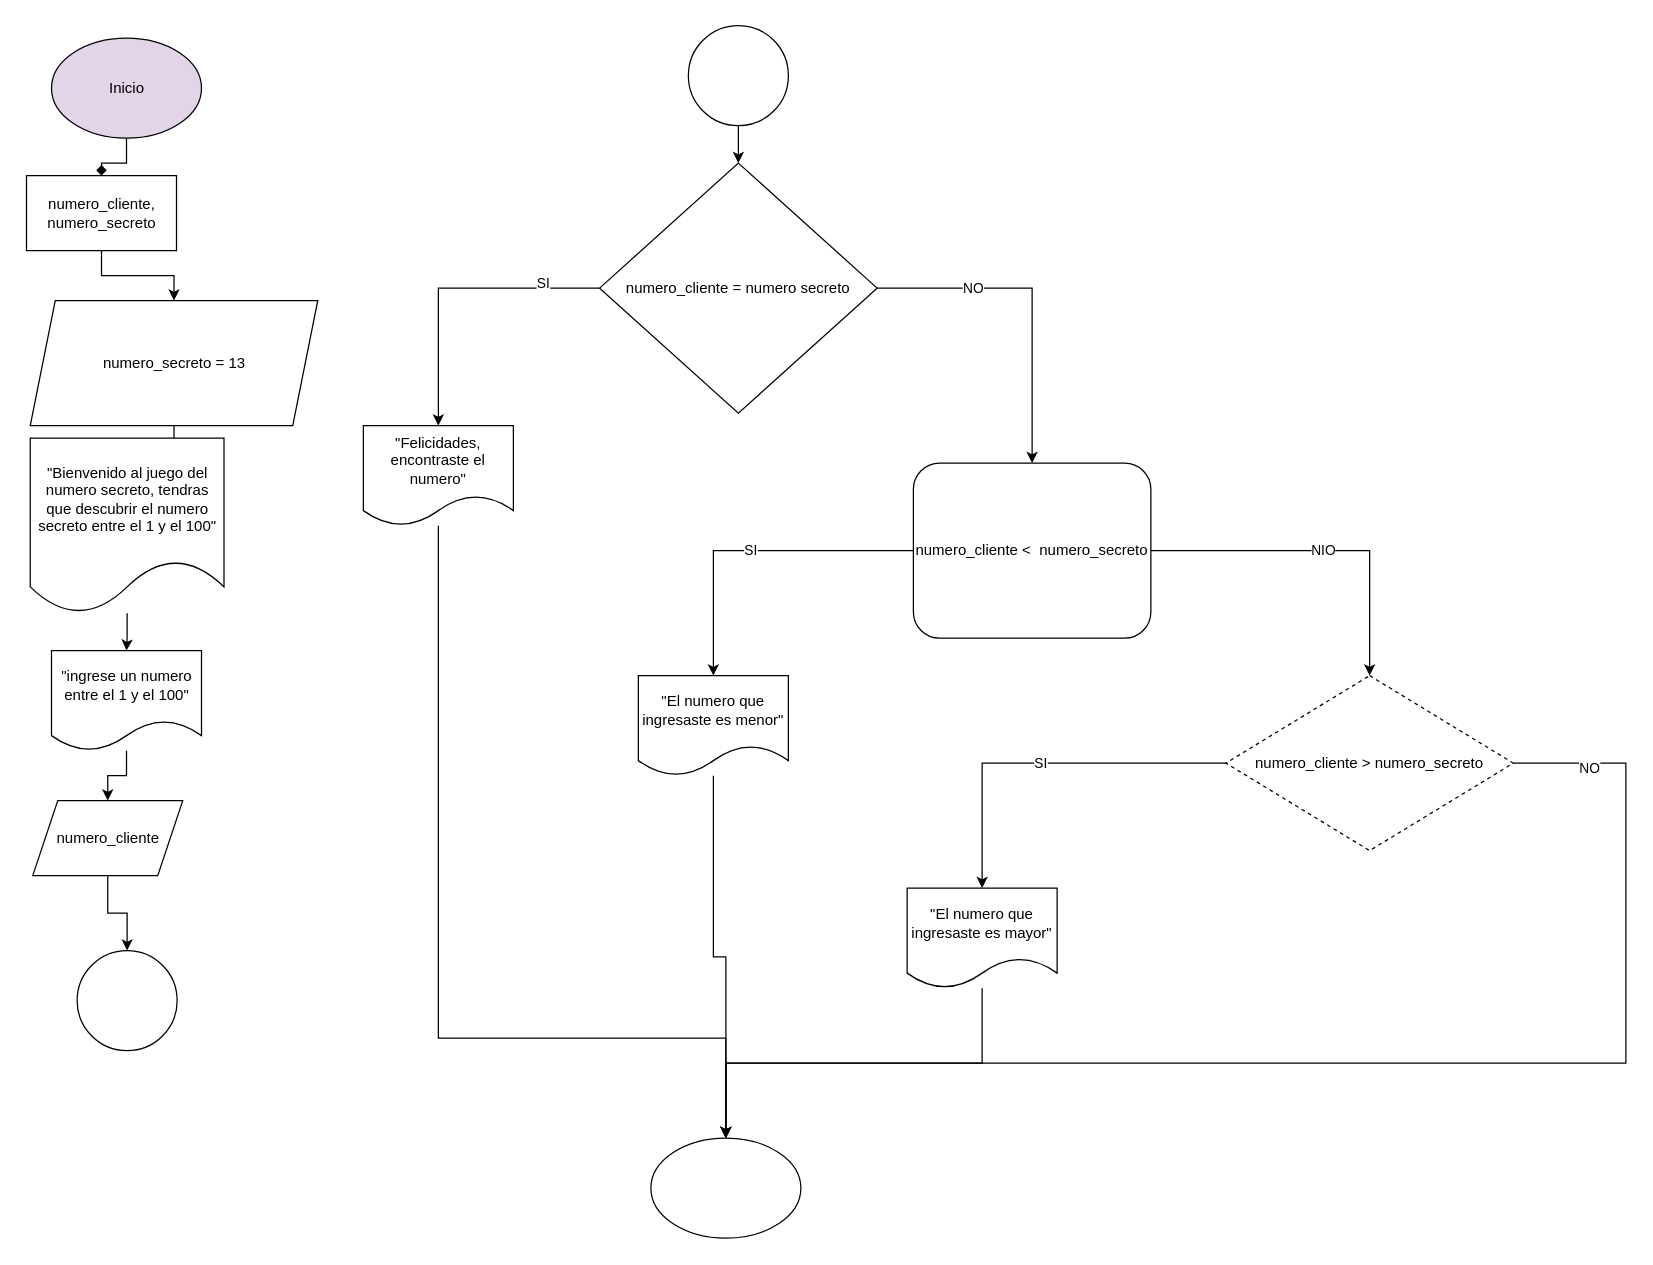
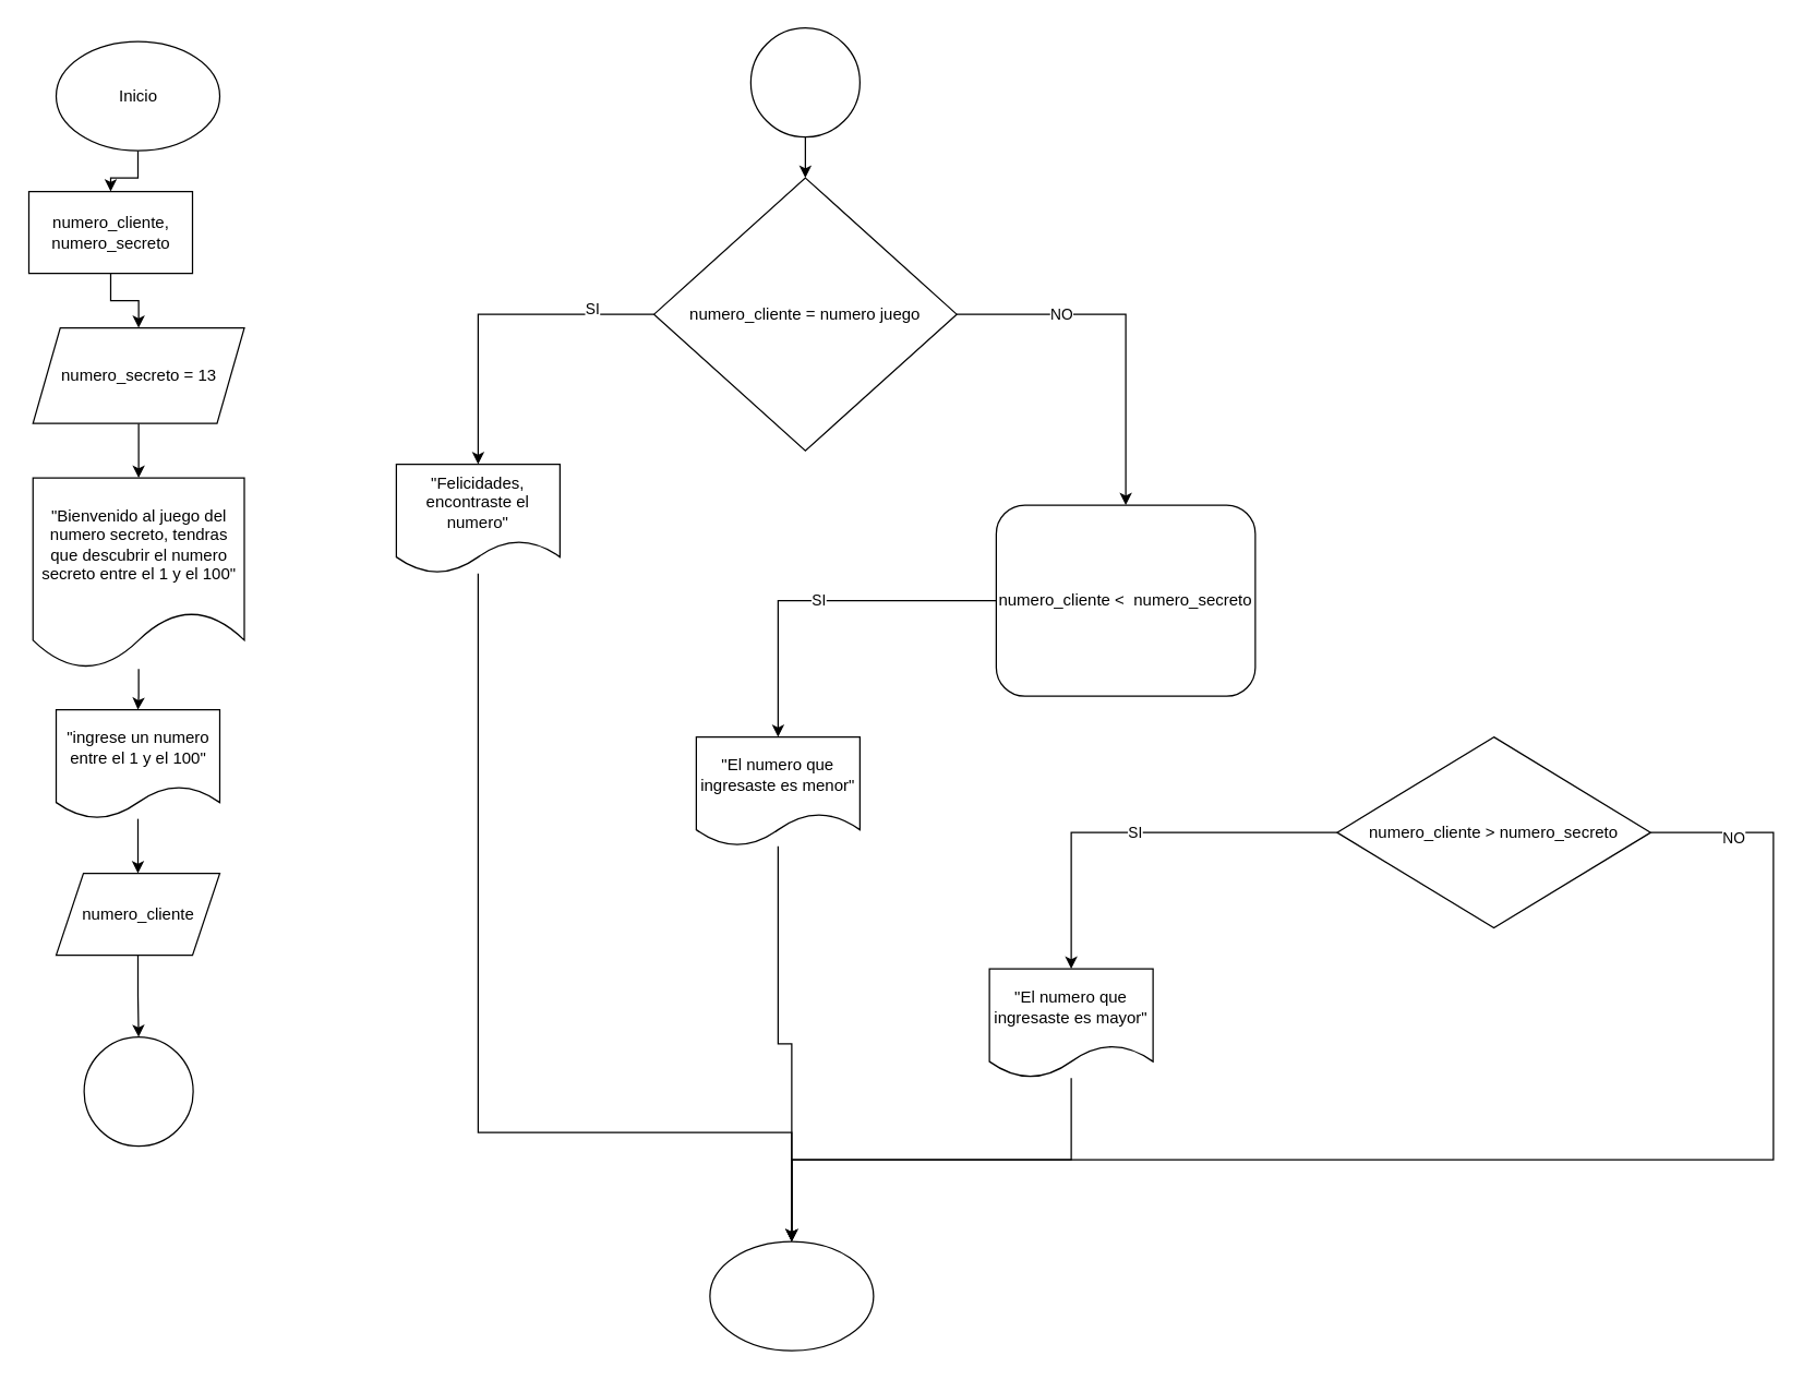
  <mxCell id="0" />
  <mxCell id="1" parent="0" />
- <mxCell id="2" value="" style="edgeStyle=orthogonalEdgeStyle;rounded=0;orthogonalLoop=1;jettySize=auto;html=1;endArrow=diamond;" edge="1" parent="1" source="3" target="5"><mxGeometry relative="1" as="geometry" /></mxCell>
- <mxCell id="3" value="Inicio" style="ellipse;whiteSpace=wrap;html=1;fillColor=#e1d5e7;" vertex="1" parent="1"><mxGeometry x="40.5" y="30" width="120" height="80" as="geometry" /></mxCell>
+ <mxCell id="2" value="" style="edgeStyle=orthogonalEdgeStyle;rounded=0;orthogonalLoop=1;jettySize=auto;html=1;" edge="1" parent="1" source="3" target="5"><mxGeometry relative="1" as="geometry" /></mxCell>
+ <mxCell id="3" value="Inicio" style="ellipse;whiteSpace=wrap;html=1;" vertex="1" parent="1"><mxGeometry x="40.5" y="30" width="120" height="80" as="geometry" /></mxCell>
  <mxCell id="4" value="" style="edgeStyle=orthogonalEdgeStyle;rounded=0;orthogonalLoop=1;jettySize=auto;html=1;" edge="1" parent="1" source="5" target="7"><mxGeometry relative="1" as="geometry" /></mxCell>
  <mxCell id="5" value="numero_cliente, numero_secreto" style="rounded=0;whiteSpace=wrap;html=1;" vertex="1" parent="1"><mxGeometry x="20.5" y="140" width="120" height="60" as="geometry" /></mxCell>
  <mxCell id="6" value="" style="edgeStyle=orthogonalEdgeStyle;rounded=0;orthogonalLoop=1;jettySize=auto;html=1;" edge="1" parent="1" source="7" target="9"><mxGeometry relative="1" as="geometry" /></mxCell>
- <mxCell id="7" value="numero_secreto = 13" style="shape=parallelogram;perimeter=parallelogramPerimeter;whiteSpace=wrap;html=1;fixedSize=1;" vertex="1" parent="1"><mxGeometry x="23.5" y="240" width="230" height="100" as="geometry" /></mxCell>
+ <mxCell id="7" value="numero_secreto = 13" style="shape=parallelogram;perimeter=parallelogramPerimeter;whiteSpace=wrap;html=1;fixedSize=1;" vertex="1" parent="1"><mxGeometry x="23.5" y="240" width="155" height="70" as="geometry" /></mxCell>
  <mxCell id="8" value="" style="edgeStyle=orthogonalEdgeStyle;rounded=0;orthogonalLoop=1;jettySize=auto;html=1;" edge="1" parent="1" source="9" target="11"><mxGeometry relative="1" as="geometry" /></mxCell>
  <mxCell id="9" value="&quot;Bienvenido al juego del numero secreto, tendras que descubrir el numero secreto entre el 1 y el 100&quot;" style="shape=document;whiteSpace=wrap;html=1;boundedLbl=1;" vertex="1" parent="1"><mxGeometry x="23.5" y="350" width="155" height="140" as="geometry" /></mxCell>
  <mxCell id="10" value="" style="edgeStyle=orthogonalEdgeStyle;rounded=0;orthogonalLoop=1;jettySize=auto;html=1;" edge="1" parent="1" source="11" target="13"><mxGeometry relative="1" as="geometry" /></mxCell>
  <mxCell id="11" value="&quot;ingrese un numero entre el 1 y el 100&quot;" style="shape=document;whiteSpace=wrap;html=1;boundedLbl=1;" vertex="1" parent="1"><mxGeometry x="40.5" y="520" width="120" height="80" as="geometry" /></mxCell>
  <mxCell id="12" value="" style="edgeStyle=orthogonalEdgeStyle;rounded=0;orthogonalLoop=1;jettySize=auto;html=1;" edge="1" parent="1" source="13" target="19"><mxGeometry relative="1" as="geometry" /></mxCell>
- <mxCell id="13" value="numero_cliente" style="shape=parallelogram;perimeter=parallelogramPerimeter;whiteSpace=wrap;html=1;fixedSize=1;" vertex="1" parent="1"><mxGeometry x="25.5" y="640" width="120" height="60" as="geometry" /></mxCell>
+ <mxCell id="13" value="numero_cliente" style="shape=parallelogram;perimeter=parallelogramPerimeter;whiteSpace=wrap;html=1;fixedSize=1;" vertex="1" parent="1"><mxGeometry x="40.5" y="640" width="120" height="60" as="geometry" /></mxCell>
  <mxCell id="14" value="" style="edgeStyle=orthogonalEdgeStyle;rounded=0;orthogonalLoop=1;jettySize=auto;html=1;" edge="1" parent="1" source="18" target="23"><mxGeometry relative="1" as="geometry" /></mxCell>
  <mxCell id="15" value="SI" style="edgeLabel;html=1;align=center;verticalAlign=middle;resizable=0;points=[];" vertex="1" connectable="0" parent="14"><mxGeometry x="-0.618" y="-5" relative="1" as="geometry"><mxPoint as="offset" /></mxGeometry></mxCell>
  <mxCell id="16" value="" style="edgeStyle=orthogonalEdgeStyle;rounded=0;orthogonalLoop=1;jettySize=auto;html=1;" edge="1" parent="1" source="18" target="26"><mxGeometry relative="1" as="geometry" /></mxCell>
  <mxCell id="17" value="NO" style="edgeLabel;html=1;align=center;verticalAlign=middle;resizable=0;points=[];" vertex="1" connectable="0" parent="16"><mxGeometry x="-0.422" y="1" relative="1" as="geometry"><mxPoint as="offset" /></mxGeometry></mxCell>
- <mxCell id="18" value="numero_cliente = numero secreto" style="rhombus;whiteSpace=wrap;html=1;" vertex="1" parent="1"><mxGeometry x="479" y="130" width="222" height="200" as="geometry" /></mxCell>
+ <mxCell id="18" value="numero_cliente = numero juego" style="rhombus;whiteSpace=wrap;html=1;" vertex="1" parent="1"><mxGeometry x="479" y="130" width="222" height="200" as="geometry" /></mxCell>
  <mxCell id="19" value="" style="ellipse;whiteSpace=wrap;html=1;aspect=fixed;" vertex="1" parent="1"><mxGeometry x="61" y="760" width="80" height="80" as="geometry" /></mxCell>
  <mxCell id="20" value="" style="edgeStyle=orthogonalEdgeStyle;rounded=0;orthogonalLoop=1;jettySize=auto;html=1;" edge="1" parent="1" source="21" target="18"><mxGeometry relative="1" as="geometry" /></mxCell>
  <mxCell id="21" value="" style="ellipse;whiteSpace=wrap;html=1;aspect=fixed;" vertex="1" parent="1"><mxGeometry x="550" width="80" height="80" as="geometry" y="20" /></mxCell>
  <mxCell id="22" value="" style="edgeStyle=orthogonalEdgeStyle;rounded=0;orthogonalLoop=1;jettySize=auto;html=1;" edge="1" parent="1" source="23" target="35"><mxGeometry relative="1" as="geometry"><Array as="points"><mxPoint x="350" y="830" /><mxPoint x="580" y="830" /></Array></mxGeometry></mxCell>
  <mxCell id="23" value="&quot;Felicidades, encontraste el numero&quot;" style="shape=document;whiteSpace=wrap;html=1;boundedLbl=1;" vertex="1" parent="1"><mxGeometry x="290" y="340" width="120" height="80" as="geometry" /></mxCell>
  <mxCell id="24" value="SI" style="edgeStyle=orthogonalEdgeStyle;rounded=0;orthogonalLoop=1;jettySize=auto;html=1;" edge="1" parent="1" source="26" target="28"><mxGeometry relative="1" as="geometry" /></mxCell>
- <mxCell id="25" value="NIO" style="edgeStyle=orthogonalEdgeStyle;rounded=0;orthogonalLoop=1;jettySize=auto;html=1;" edge="1" parent="1" source="26" target="32"><mxGeometry relative="1" as="geometry" /></mxCell>
  <mxCell id="26" value="numero_cliente &amp;lt;&amp;nbsp; numero_secreto" style="whiteSpace=wrap;html=1;rounded=1;" vertex="1" parent="1"><mxGeometry x="730" y="370" width="190" height="140" as="geometry" /></mxCell>
  <mxCell id="27" value="" style="edgeStyle=orthogonalEdgeStyle;rounded=0;orthogonalLoop=1;jettySize=auto;html=1;" edge="1" parent="1" source="28" target="35"><mxGeometry relative="1" as="geometry" /></mxCell>
  <mxCell id="28" value="&quot;El numero que ingresaste es menor&quot;" style="shape=document;whiteSpace=wrap;html=1;boundedLbl=1;" vertex="1" parent="1"><mxGeometry x="510" y="540" width="120" height="80" as="geometry" /></mxCell>
  <mxCell id="29" value="SI" style="edgeStyle=orthogonalEdgeStyle;rounded=0;orthogonalLoop=1;jettySize=auto;html=1;" edge="1" parent="1" source="32" target="34"><mxGeometry relative="1" as="geometry" /></mxCell>
  <mxCell id="30" value="" style="edgeStyle=orthogonalEdgeStyle;rounded=0;orthogonalLoop=1;jettySize=auto;html=1;" edge="1" parent="1" source="32" target="35"><mxGeometry relative="1" as="geometry"><Array as="points"><mxPoint x="1300" y="610" /><mxPoint x="1300" y="850" /><mxPoint x="580" y="850" /></Array></mxGeometry></mxCell>
  <mxCell id="31" value="NO" style="edgeLabel;html=1;align=center;verticalAlign=middle;resizable=0;points=[];" vertex="1" connectable="0" parent="30"><mxGeometry x="-0.893" y="-3" relative="1" as="geometry"><mxPoint x="1" as="offset" /></mxGeometry></mxCell>
- <mxCell id="32" value="numero_cliente &amp;gt; numero_secreto" style="rhombus;whiteSpace=wrap;html=1;dashed=1;" vertex="1" parent="1"><mxGeometry x="980" y="540" width="230" height="140" as="geometry" /></mxCell>
+ <mxCell id="32" value="numero_cliente &amp;gt; numero_secreto" style="rhombus;whiteSpace=wrap;html=1;" vertex="1" parent="1"><mxGeometry x="980" y="540" width="230" height="140" as="geometry" /></mxCell>
  <mxCell id="33" value="" style="edgeStyle=orthogonalEdgeStyle;rounded=0;orthogonalLoop=1;jettySize=auto;html=1;" edge="1" parent="1" source="34" target="35"><mxGeometry relative="1" as="geometry"><Array as="points"><mxPoint x="785" y="850" /><mxPoint x="580" y="850" /></Array></mxGeometry></mxCell>
  <mxCell id="34" value="&quot;El numero que ingresaste es mayor&quot;" style="shape=document;whiteSpace=wrap;html=1;boundedLbl=1;" vertex="1" parent="1"><mxGeometry x="725" y="710" width="120" height="80" as="geometry" /></mxCell>
  <mxCell id="35" value="" style="ellipse;whiteSpace=wrap;html=1;" vertex="1" parent="1"><mxGeometry x="520" y="910" width="120" height="80" as="geometry" /></mxCell>
